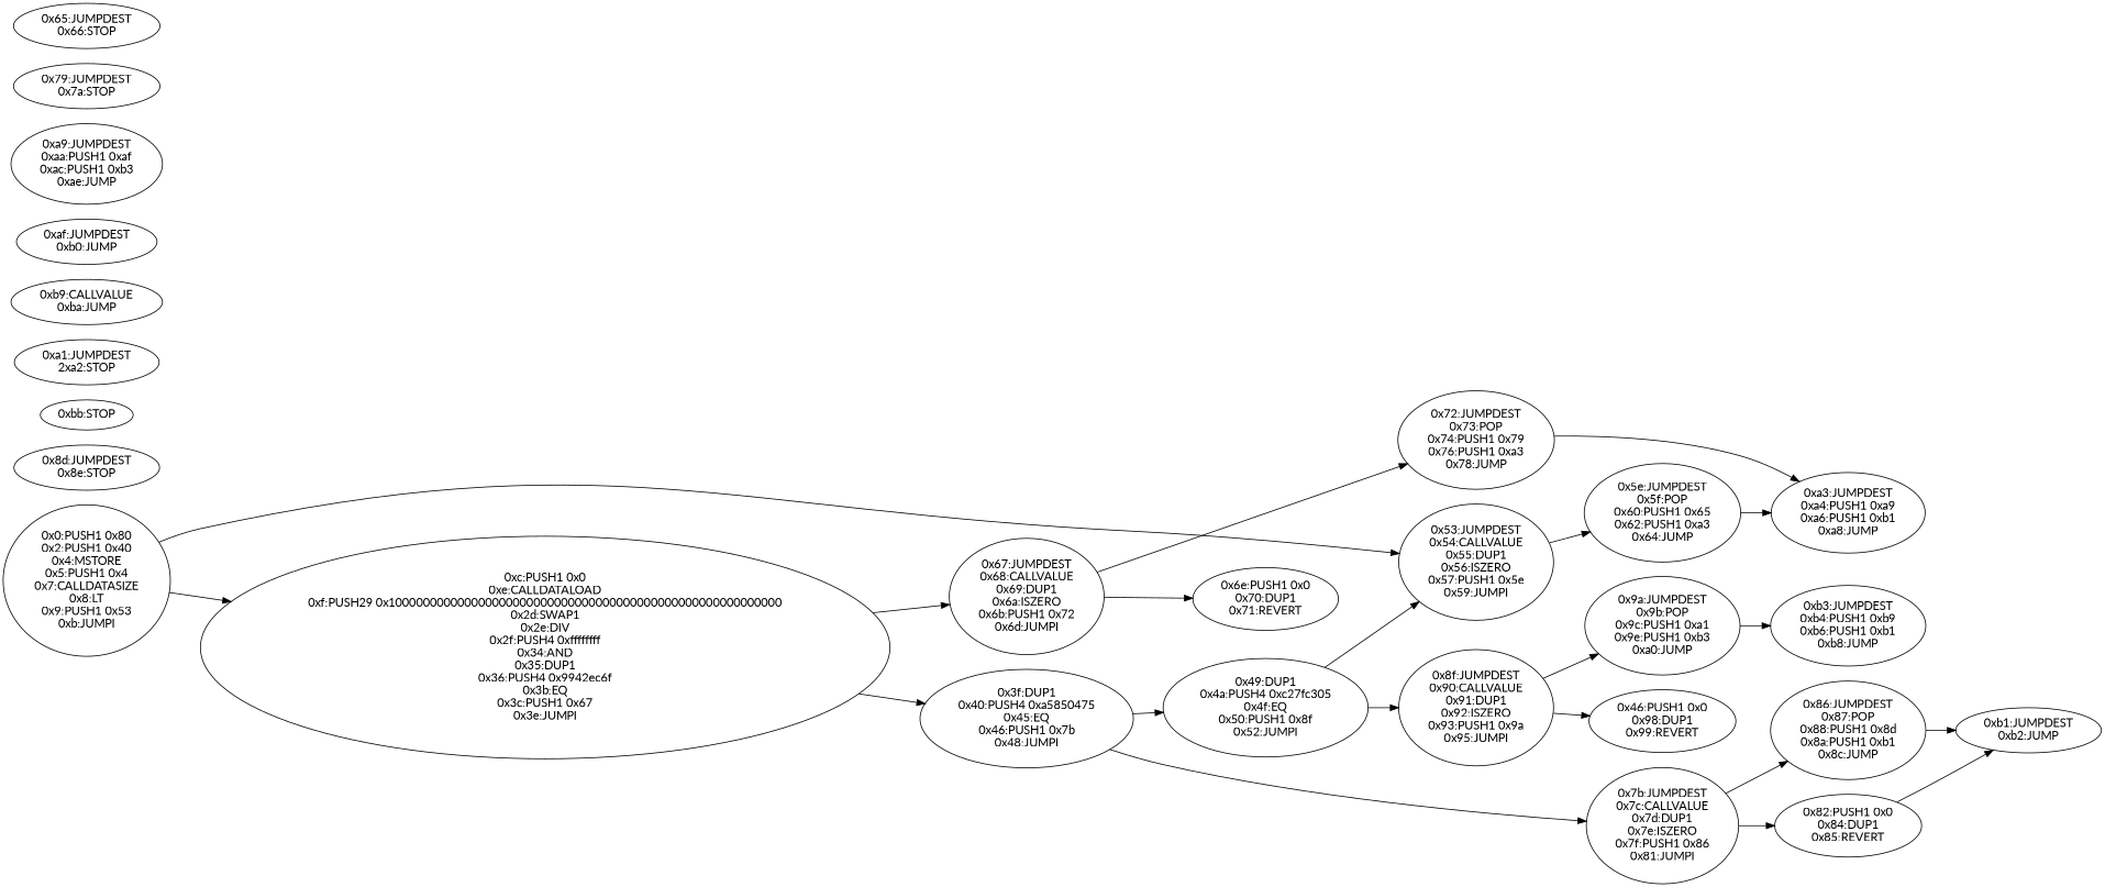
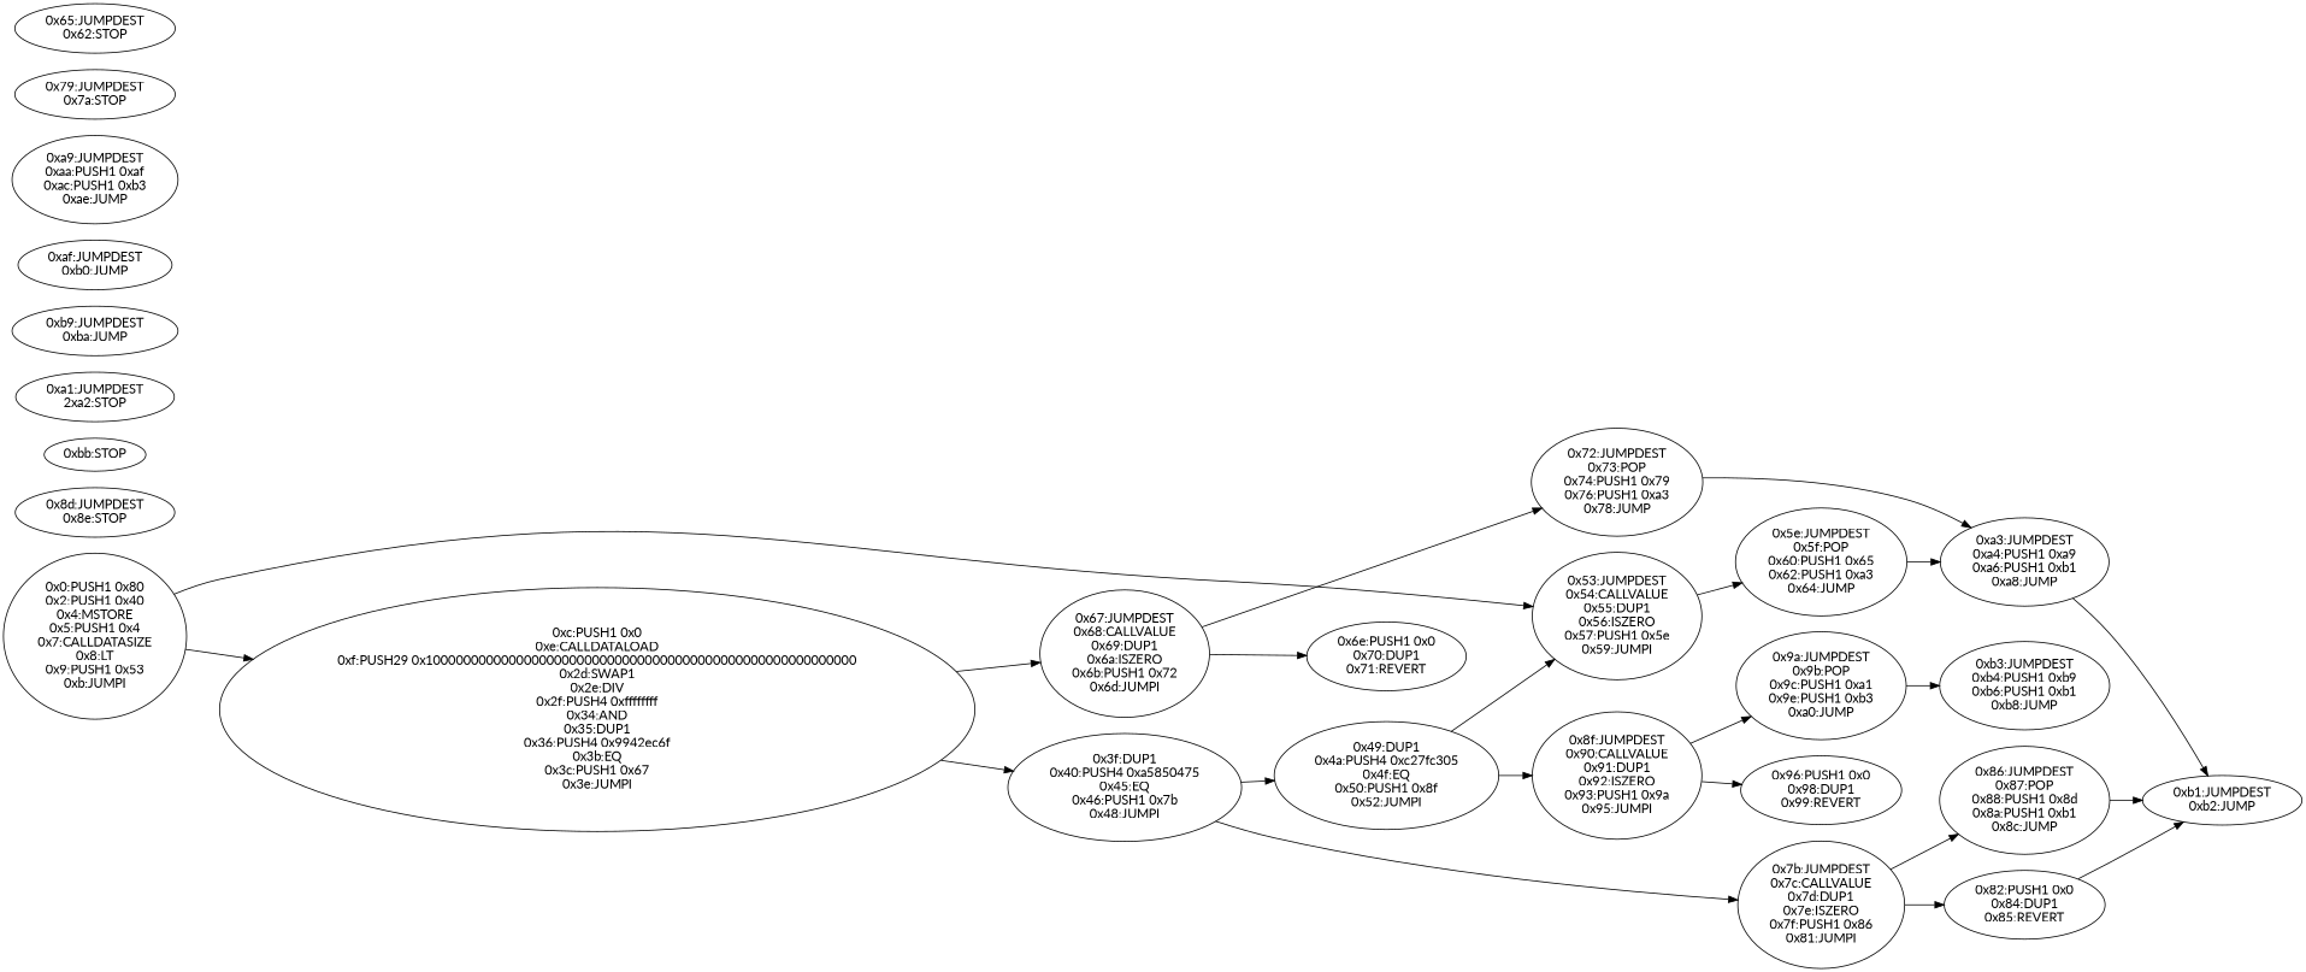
  digraph {
    fontname=Lato
    rankdir=LR
    node [fontname=Lato]
    edge [fontname=Lato]
    n1 [label="0x5e:JUMPDEST\n0x5f:POP\n0x60:PUSH1 0x65\n0x62:PUSH1 0xa3\n0x64:JUMP"]
    n2 [label="0xa3:JUMPDEST\n0xa4:PUSH1 0xa9\n0xa6:PUSH1 0xb1\n0xa8:JUMP"]
    n3 [label="0xb1:JUMPDEST\n0xb2:JUMP"]
    n4 [label="0x53:JUMPDEST\n0x54:CALLVALUE\n0x55:DUP1\n0x56:ISZERO\n0x57:PUSH1 0x5e\n0x59:JUMPI"]
    n5 [label="0x7b:JUMPDEST\n0x7c:CALLVALUE\n0x7d:DUP1\n0x7e:ISZERO\n0x7f:PUSH1 0x86\n0x81:JUMPI"]
    n6 [label="0x86:JUMPDEST\n0x87:POP\n0x88:PUSH1 0x8d\n0x8a:PUSH1 0xb1\n0x8c:JUMP"]
    n7 [label="0x82:PUSH1 0x0\n0x84:DUP1\n0x85:REVERT"]
    n8 [label="0x49:DUP1\n0x4a:PUSH4 0xc27fc305\n0x4f:EQ\n0x50:PUSH1 0x8f\n0x52:JUMPI"]
    n9 [label="0x8f:JUMPDEST\n0x90:CALLVALUE\n0x91:DUP1\n0x92:ISZERO\n0x93:PUSH1 0x9a\n0x95:JUMPI"]
-   n10 [label="0x46:PUSH1 0x0\n0x98:DUP1\n0x99:REVERT"]
+   n10 [label="0x96:PUSH1 0x0\n0x98:DUP1\n0x99:REVERT"]
    n11 [label="0x9a:JUMPDEST\n0x9b:POP\n0x9c:PUSH1 0xa1\n0x9e:PUSH1 0xb3\n0xa0:JUMP"]
    n12 [label="0xb3:JUMPDEST\n0xb4:PUSH1 0xb9\n0xb6:PUSH1 0xb1\n0xb8:JUMP"]
    n13 [label="0xc:PUSH1 0x0\n0xe:CALLDATALOAD\n0xf:PUSH29 0x100000000000000000000000000000000000000000000000000000000\n0x2d:SWAP1\n0x2e:DIV\n0x2f:PUSH4 0xffffffff\n0x34:AND\n0x35:DUP1\n0x36:PUSH4 0x9942ec6f\n0x3b:EQ\n0x3c:PUSH1 0x67\n0x3e:JUMPI"]
    n14 [label="0x3f:DUP1\n0x40:PUSH4 0xa5850475\n0x45:EQ\n0x46:PUSH1 0x7b\n0x48:JUMPI"]
    n15 [label="0x67:JUMPDEST\n0x68:CALLVALUE\n0x69:DUP1\n0x6a:ISZERO\n0x6b:PUSH1 0x72\n0x6d:JUMPI"]
    n16 [label="0x72:JUMPDEST\n0x73:POP\n0x74:PUSH1 0x79\n0x76:PUSH1 0xa3\n0x78:JUMP"]
    n17 [label="0x6e:PUSH1 0x0\n0x70:DUP1\n0x71:REVERT"]
    n18 [label="0x8d:JUMPDEST\n0x8e:STOP"]
    n19 [label="0xbb:STOP"]
    n20 [label="0xa1:JUMPDEST\n2xa2:STOP"]
-   n21 [label="0xb9:CALLVALUE\n0xba:JUMP"]
+   n21 [label="0xb9:JUMPDEST\n0xba:JUMP"]
    n22 [label="0xaf:JUMPDEST\n0xb0:JUMP"]
    n23 [label="0xa9:JUMPDEST\n0xaa:PUSH1 0xaf\n0xac:PUSH1 0xb3\n0xae:JUMP"]
    n24 [label="0x79:JUMPDEST\n0x7a:STOP"]
    n25 [label="0x0:PUSH1 0x80\n0x2:PUSH1 0x40\n0x4:MSTORE\n0x5:PUSH1 0x4\n0x7:CALLDATASIZE\n0x8:LT\n0x9:PUSH1 0x53\n0xb:JUMPI"]
-   n26 [label="0x65:JUMPDEST\n0x66:STOP"]
+   n26 [label="0x65:JUMPDEST\n0x62:STOP"]
    n1 -> n2
+   n2 -> n3
    n4 -> n1
    n5 -> n6
    n5 -> n7
    n6 -> n3
    n7 -> n3
    n8 -> n4
    n8 -> n9
    n9 -> n10
    n9 -> n11
    n11 -> n12
    n13 -> n14
    n13 -> n15
    n14 -> n5
    n14 -> n8
    n15 -> n16
    n15 -> n17
    n16 -> n2
    n25 -> n4
    n25 -> n13
  }
